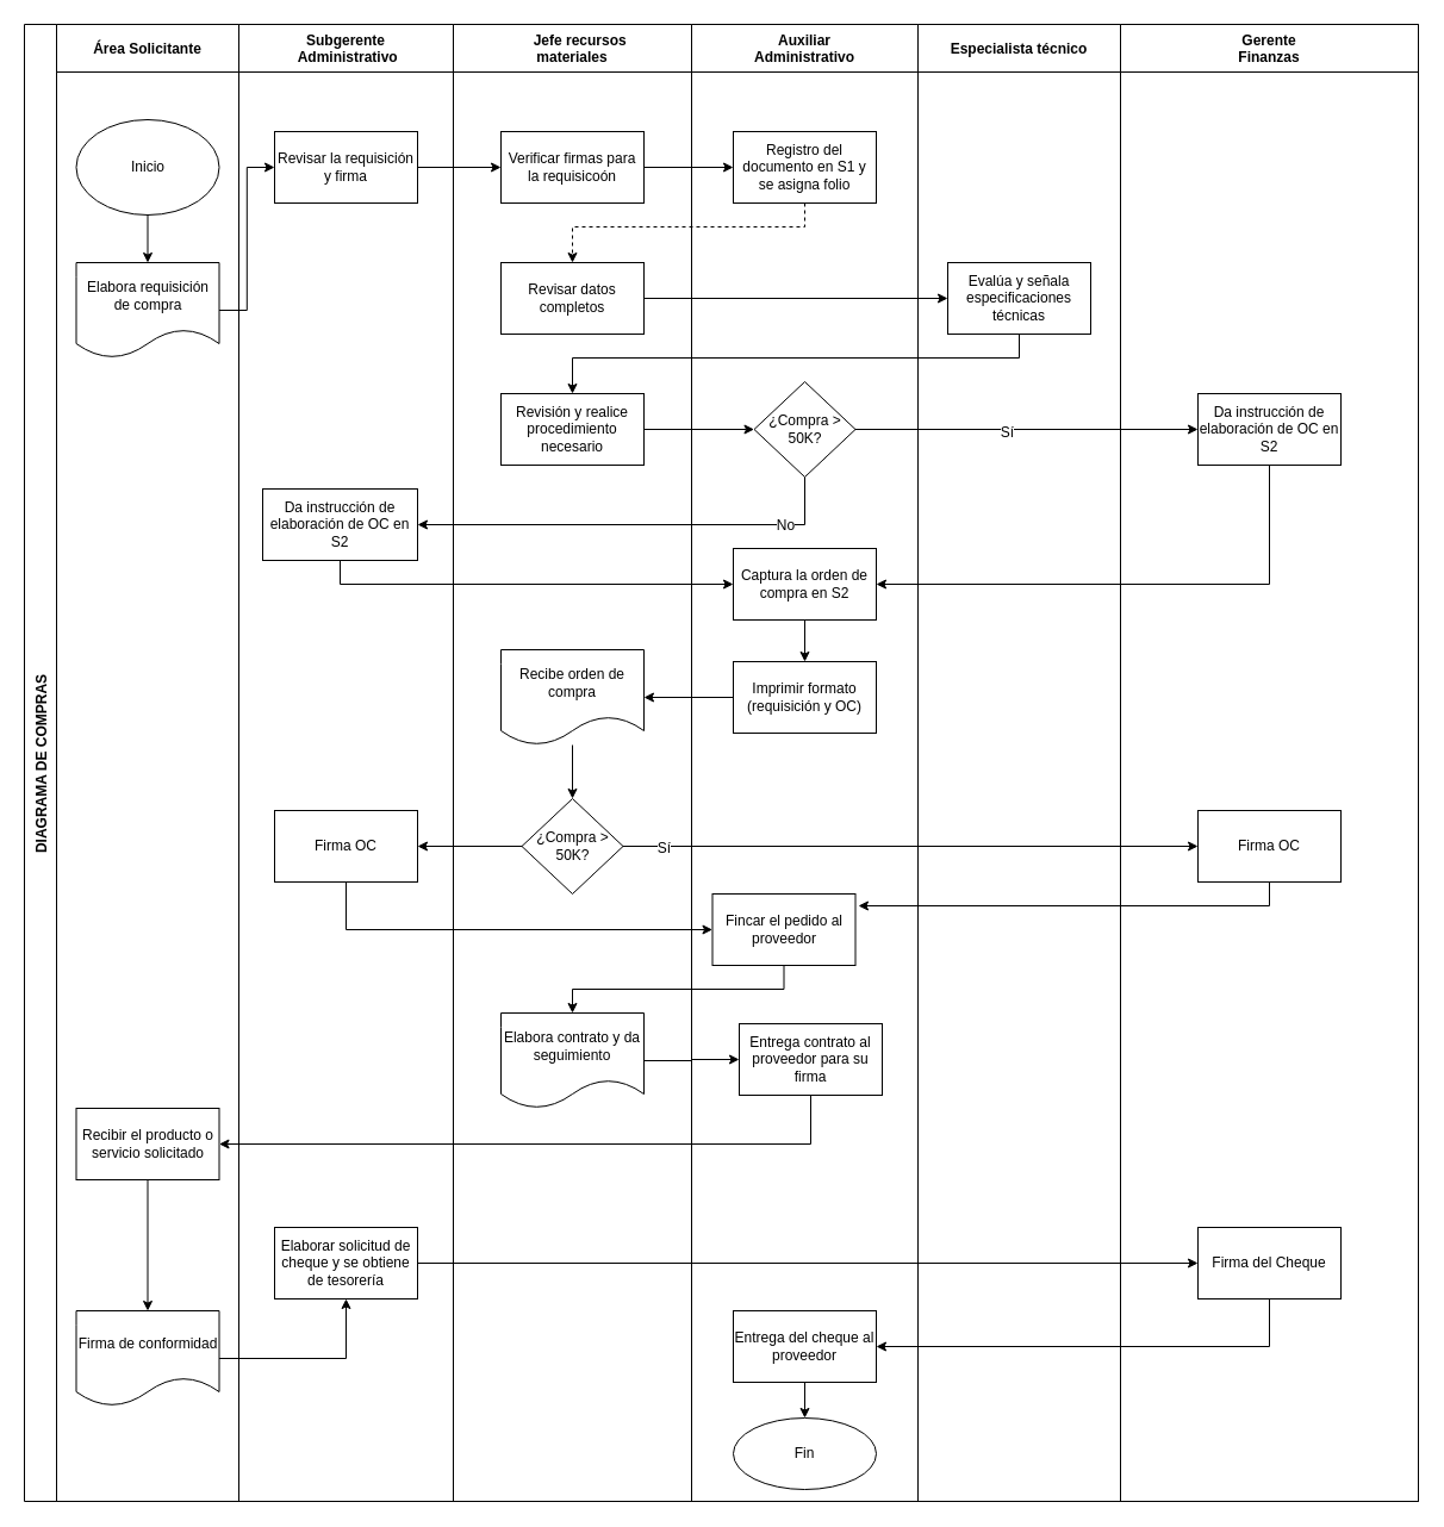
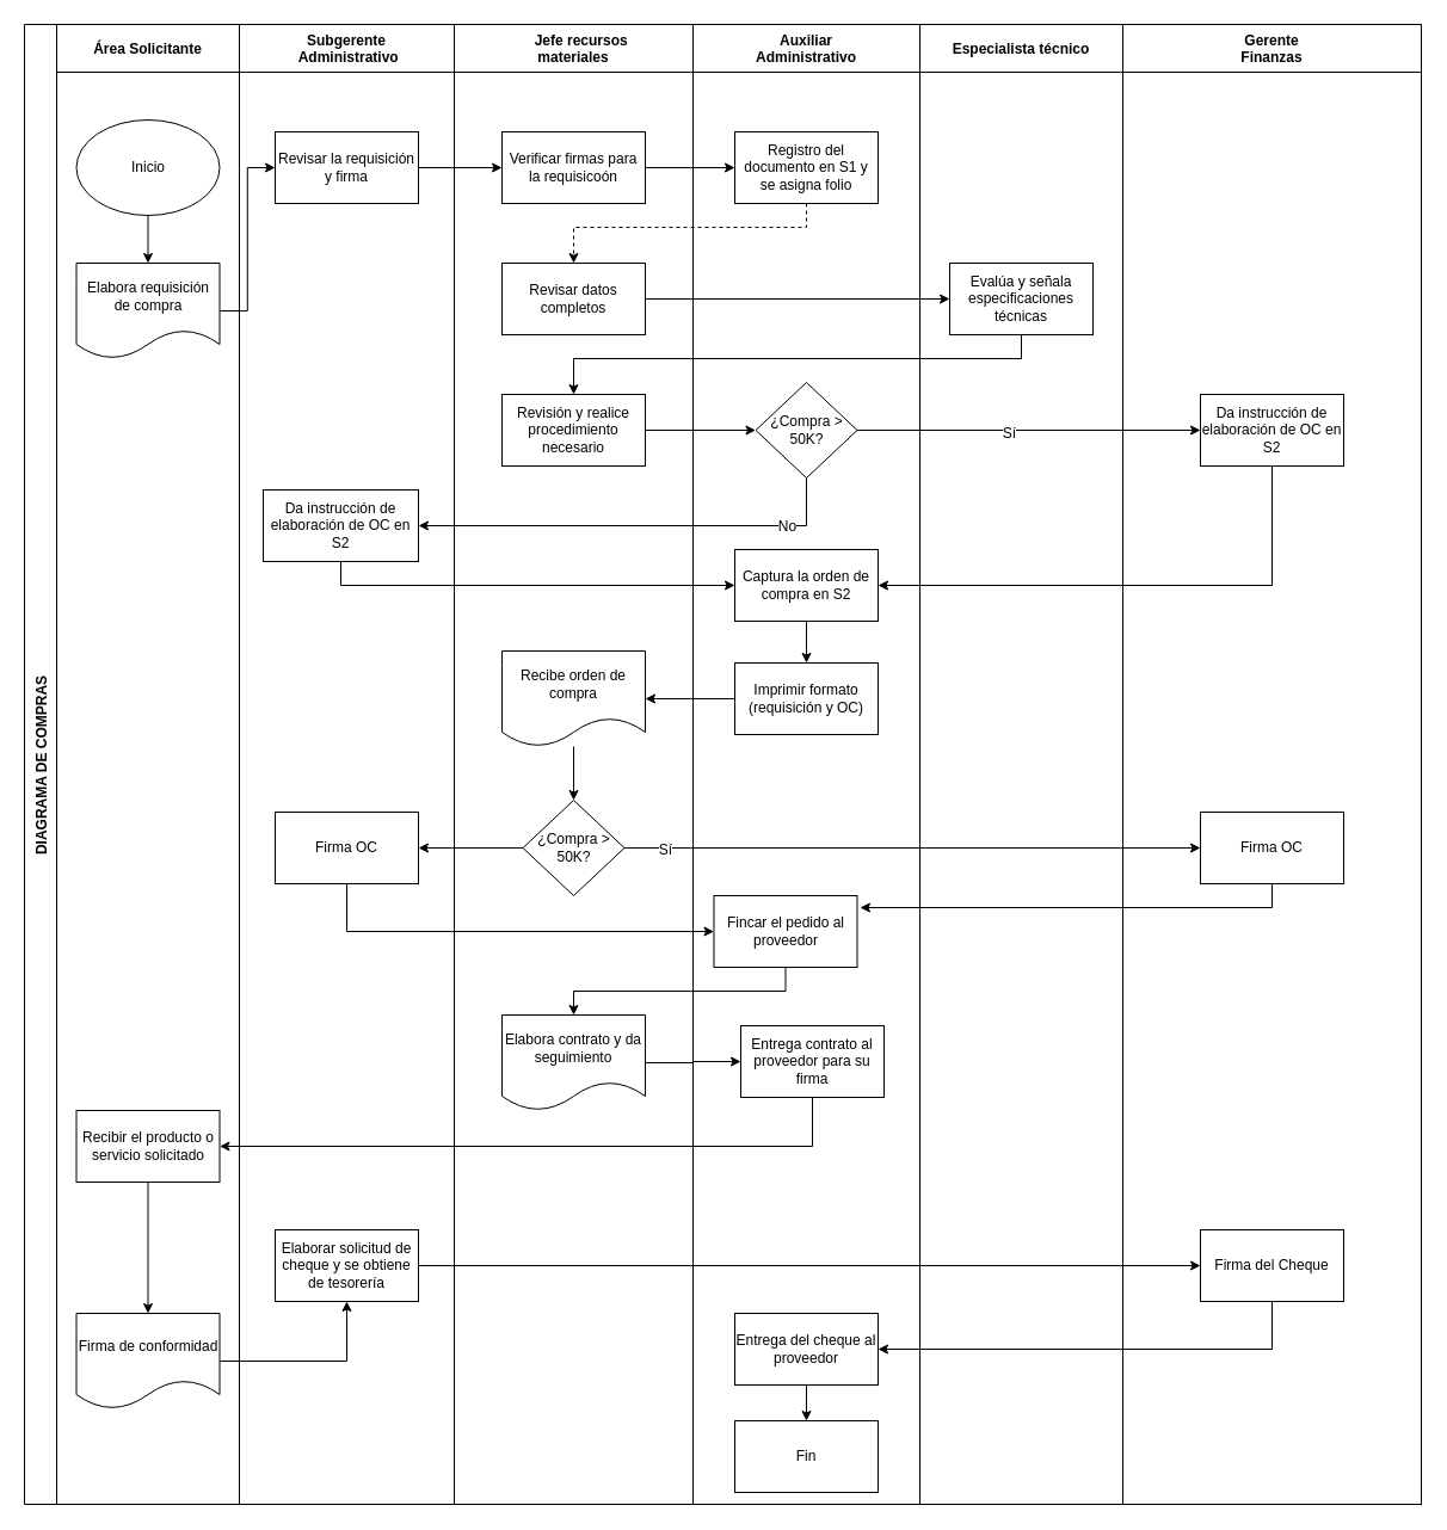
  <mxCell id="0" />
  <mxCell id="1" parent="0" />
  <mxCell id="2" value="DIAGRAMA DE COMPRAS" style="swimlane;childLayout=stackLayout;resizeParent=1;resizeParentMax=0;startSize=27;horizontal=0;horizontalStack=1;" vertex="1" parent="1"><mxGeometry x="20" y="20" width="1170" height="1240" as="geometry" /></mxCell>
  <mxCell id="3" value="Área Solicitante" style="swimlane;startSize=40;" vertex="1" parent="2"><mxGeometry x="27" width="153" height="1240" as="geometry" /></mxCell>
  <mxCell id="4" value="" style="edgeStyle=orthogonalEdgeStyle;rounded=0;orthogonalLoop=1;jettySize=auto;html=1;fontFamily=Helvetica;fontSize=12;fontColor=default;startSize=40;" edge="1" parent="3" source="5" target="6"><mxGeometry relative="1" as="geometry" /></mxCell>
  <mxCell id="5" value="Inicio" style="ellipse;whiteSpace=wrap;html=1;" vertex="1" parent="3"><mxGeometry x="16.5" y="80" width="120" height="80" as="geometry" /></mxCell>
  <mxCell id="6" value="Elabora requisición de compra" style="shape=document;whiteSpace=wrap;html=1;boundedLbl=1;rounded=0;glass=0;fontFamily=Helvetica;fontSize=12;fontColor=default;startSize=40;strokeColor=default;fillColor=default;" vertex="1" parent="3"><mxGeometry x="16.5" y="200" width="120" height="80" as="geometry" /></mxCell>
  <mxCell id="7" style="edgeStyle=orthogonalEdgeStyle;rounded=0;orthogonalLoop=1;jettySize=auto;html=1;exitX=0.5;exitY=1;exitDx=0;exitDy=0;entryX=0.5;entryY=0;entryDx=0;entryDy=0;fontFamily=Helvetica;fontSize=12;fontColor=default;startSize=40;" edge="1" parent="3" source="8" target="9"><mxGeometry relative="1" as="geometry" /></mxCell>
  <mxCell id="8" value="Recibir el producto o servicio solicitado" style="whiteSpace=wrap;html=1;rounded=0;glass=0;startSize=40;" vertex="1" parent="3"><mxGeometry x="16.5" y="910" width="120" height="60" as="geometry" /></mxCell>
  <mxCell id="9" value="Firma de conformidad" style="shape=document;whiteSpace=wrap;html=1;boundedLbl=1;rounded=0;glass=0;fontFamily=Helvetica;fontSize=12;fontColor=default;startSize=40;strokeColor=default;fillColor=default;" vertex="1" parent="3"><mxGeometry x="16.5" y="1080" width="120" height="80" as="geometry" /></mxCell>
  <mxCell id="10" value="Subgerente&#10; Administrativo" style="swimlane;startSize=40;rounded=0;glass=0;" vertex="1" parent="2"><mxGeometry x="180" width="180" height="1240" as="geometry"><mxRectangle x="147" width="30" height="480" as="alternateBounds" /></mxGeometry></mxCell>
  <mxCell id="11" value="Revisar la requisición y firma" style="rounded=0;whiteSpace=wrap;html=1;glass=0;fontFamily=Helvetica;fontSize=12;fontColor=default;startSize=40;strokeColor=default;fillColor=default;" vertex="1" parent="10"><mxGeometry x="30" y="90" width="120" height="60" as="geometry" /></mxCell>
  <mxCell id="12" value="&lt;span&gt;Da instrucción de elaboración de OC en S2&lt;/span&gt;" style="whiteSpace=wrap;html=1;rounded=0;glass=0;startSize=40;" vertex="1" parent="10"><mxGeometry x="20" y="390" width="130" height="60" as="geometry" /></mxCell>
  <mxCell id="13" value="&lt;span&gt;Firma OC&lt;/span&gt;" style="whiteSpace=wrap;html=1;rounded=0;glass=0;startSize=40;" vertex="1" parent="10"><mxGeometry x="30" y="660" width="120" height="60" as="geometry" /></mxCell>
  <mxCell id="14" value="Elaborar solicitud de cheque y se obtiene de tesorería" style="whiteSpace=wrap;html=1;rounded=0;glass=0;startSize=40;" vertex="1" parent="10"><mxGeometry x="30" y="1010" width="120" height="60" as="geometry" /></mxCell>
  <mxCell id="15" value="    Jefe recursos &#10;materiales" style="swimlane;startSize=40;" vertex="1" parent="2"><mxGeometry x="360" width="200" height="1240" as="geometry" /></mxCell>
  <mxCell id="16" value="Verificar firmas para la requisicoón" style="rounded=0;whiteSpace=wrap;html=1;glass=0;fontFamily=Helvetica;fontSize=12;fontColor=default;startSize=40;strokeColor=default;fillColor=default;" vertex="1" parent="15"><mxGeometry x="40" y="90" width="120" height="60" as="geometry" /></mxCell>
  <mxCell id="17" value="    Jefe recursos &#10;materiales" style="swimlane;startSize=40;" vertex="1" parent="15"><mxGeometry width="200" height="1240" as="geometry" /></mxCell>
  <mxCell id="18" value="Revisar datos completos" style="rounded=0;whiteSpace=wrap;html=1;glass=0;fontFamily=Helvetica;fontSize=12;fontColor=default;startSize=40;strokeColor=default;fillColor=default;" vertex="1" parent="17"><mxGeometry x="40" y="200" width="120" height="60" as="geometry" /></mxCell>
  <mxCell id="19" value="Revisión y realice procedimiento necesario" style="whiteSpace=wrap;html=1;rounded=0;glass=0;startSize=40;" vertex="1" parent="17"><mxGeometry x="40" y="310" width="120" height="60" as="geometry" /></mxCell>
  <mxCell id="20" value="" style="edgeStyle=orthogonalEdgeStyle;rounded=0;orthogonalLoop=1;jettySize=auto;html=1;fontFamily=Helvetica;fontSize=12;fontColor=default;startSize=40;" edge="1" parent="17" source="21" target="22"><mxGeometry relative="1" as="geometry" /></mxCell>
  <mxCell id="21" value="Recibe orden de compra" style="shape=document;whiteSpace=wrap;html=1;boundedLbl=1;rounded=0;glass=0;fontFamily=Helvetica;fontSize=12;fontColor=default;startSize=40;strokeColor=default;fillColor=default;" vertex="1" parent="17"><mxGeometry x="40" y="525" width="120" height="80" as="geometry" /></mxCell>
  <mxCell id="22" value="¿Compra &amp;gt; 50K?" style="rhombus;whiteSpace=wrap;html=1;rounded=0;glass=0;fontFamily=Helvetica;fontSize=12;fontColor=default;startSize=40;strokeColor=default;fillColor=default;" vertex="1" parent="17"><mxGeometry x="57.5" y="650" width="85" height="80" as="geometry" /></mxCell>
  <mxCell id="23" value="Elabora contrato y da seguimiento" style="shape=document;whiteSpace=wrap;html=1;boundedLbl=1;rounded=0;glass=0;fontFamily=Helvetica;fontSize=12;fontColor=default;startSize=40;strokeColor=default;fillColor=default;" vertex="1" parent="17"><mxGeometry x="40" y="830" width="120" height="80" as="geometry" /></mxCell>
  <mxCell id="24" value="Auxiliar &#10;Administrativo" style="swimlane;startSize=40;" vertex="1" parent="2"><mxGeometry x="560" width="190" height="1240" as="geometry" /></mxCell>
  <mxCell id="25" value="Registro del documento en S1 y se asigna folio" style="rounded=0;whiteSpace=wrap;html=1;glass=0;fontFamily=Helvetica;fontSize=12;fontColor=default;startSize=40;strokeColor=default;fillColor=default;" vertex="1" parent="24"><mxGeometry x="35" y="90" width="120" height="60" as="geometry" /></mxCell>
  <mxCell id="26" value="¿Compra &amp;gt; 50K?" style="rhombus;whiteSpace=wrap;html=1;rounded=0;glass=0;fontFamily=Helvetica;fontSize=12;fontColor=default;startSize=40;strokeColor=default;fillColor=default;" vertex="1" parent="24"><mxGeometry x="52.5" y="300" width="85" height="80" as="geometry" /></mxCell>
  <mxCell id="27" value="Captura la orden de compra en S2" style="whiteSpace=wrap;html=1;rounded=0;glass=0;startSize=40;" vertex="1" parent="24"><mxGeometry x="35" y="440" width="120" height="60" as="geometry" /></mxCell>
  <mxCell id="28" value="Imprimir formato (requisición y OC)" style="whiteSpace=wrap;html=1;rounded=0;glass=0;startSize=40;" vertex="1" parent="24"><mxGeometry x="35" y="535" width="120" height="60" as="geometry" /></mxCell>
  <mxCell id="29" value="" style="edgeStyle=orthogonalEdgeStyle;rounded=0;orthogonalLoop=1;jettySize=auto;html=1;fontFamily=Helvetica;fontSize=12;fontColor=default;startSize=40;" edge="1" parent="24" source="27" target="28"><mxGeometry relative="1" as="geometry" /></mxCell>
  <mxCell id="30" value="Fincar el pedido al proveedor" style="whiteSpace=wrap;html=1;rounded=0;glass=0;startSize=40;" vertex="1" parent="24"><mxGeometry x="17.5" y="730" width="120" height="60" as="geometry" /></mxCell>
  <mxCell id="31" value="Entrega contrato al proveedor para su firma" style="whiteSpace=wrap;html=1;rounded=0;glass=0;startSize=40;" vertex="1" parent="24"><mxGeometry x="40" y="839" width="120" height="60" as="geometry" /></mxCell>
  <mxCell id="32" value="Entrega del cheque al proveedor" style="whiteSpace=wrap;html=1;rounded=0;glass=0;startSize=40;" vertex="1" parent="24"><mxGeometry x="35" y="1080" width="120" height="60" as="geometry" /></mxCell>
- <mxCell id="33" value="Fin" style="ellipse;whiteSpace=wrap;html=1;rounded=0;glass=0;startSize=40;" vertex="1" parent="24"><mxGeometry x="35" y="1170" width="120" height="60" as="geometry" /></mxCell>
+ <mxCell id="33" value="Fin" style="whiteSpace=wrap;html=1;glass=0;startSize=40;rounded=0;" vertex="1" parent="24"><mxGeometry x="35" y="1170" width="120" height="60" as="geometry" /></mxCell>
  <mxCell id="34" value="" style="edgeStyle=orthogonalEdgeStyle;rounded=0;orthogonalLoop=1;jettySize=auto;html=1;fontFamily=Helvetica;fontSize=12;fontColor=default;startSize=40;" edge="1" parent="24" source="32" target="33"><mxGeometry relative="1" as="geometry" /></mxCell>
  <mxCell id="35" value="Especialista técnico" style="swimlane;startSize=40;" vertex="1" parent="2"><mxGeometry x="750" width="170" height="1240" as="geometry" /></mxCell>
  <mxCell id="36" value="Evalúa y señala especificaciones técnicas" style="whiteSpace=wrap;html=1;rounded=0;glass=0;startSize=40;" vertex="1" parent="35"><mxGeometry x="25" y="200" width="120" height="60" as="geometry" /></mxCell>
  <mxCell id="37" value="Gerente &#10;Finanzas" style="swimlane;startSize=40;" vertex="1" parent="2"><mxGeometry x="920" width="250" height="1240" as="geometry" /></mxCell>
  <mxCell id="38" value="Da instrucción de elaboración de OC en S2" style="whiteSpace=wrap;html=1;rounded=0;glass=0;startSize=40;" vertex="1" parent="37"><mxGeometry x="65" y="310" width="120" height="60" as="geometry" /></mxCell>
  <mxCell id="39" value="Firma OC" style="whiteSpace=wrap;html=1;rounded=0;glass=0;startSize=40;" vertex="1" parent="37"><mxGeometry x="65" y="660" width="120" height="60" as="geometry" /></mxCell>
  <mxCell id="40" value="Firma del Cheque" style="whiteSpace=wrap;html=1;rounded=0;glass=0;startSize=40;" vertex="1" parent="37"><mxGeometry x="65" y="1010" width="120" height="60" as="geometry" /></mxCell>
  <mxCell id="41" style="edgeStyle=orthogonalEdgeStyle;rounded=0;orthogonalLoop=1;jettySize=auto;html=1;entryX=0;entryY=0.5;entryDx=0;entryDy=0;fontFamily=Helvetica;fontSize=12;fontColor=default;startSize=40;" edge="1" parent="2" source="6" target="11"><mxGeometry relative="1" as="geometry" /></mxCell>
  <mxCell id="42" style="edgeStyle=orthogonalEdgeStyle;rounded=0;orthogonalLoop=1;jettySize=auto;html=1;exitX=1;exitY=0.5;exitDx=0;exitDy=0;fontFamily=Helvetica;fontSize=12;fontColor=default;startSize=40;" edge="1" parent="2" source="11" target="16"><mxGeometry relative="1" as="geometry" /></mxCell>
  <mxCell id="43" style="edgeStyle=orthogonalEdgeStyle;rounded=0;orthogonalLoop=1;jettySize=auto;html=1;exitX=1;exitY=0.5;exitDx=0;exitDy=0;entryX=0;entryY=0.5;entryDx=0;entryDy=0;fontFamily=Helvetica;fontSize=12;fontColor=default;startSize=40;" edge="1" parent="2" source="16" target="25"><mxGeometry relative="1" as="geometry" /></mxCell>
  <mxCell id="44" value="" style="edgeStyle=orthogonalEdgeStyle;rounded=0;orthogonalLoop=1;jettySize=auto;html=1;fontFamily=Helvetica;fontSize=12;fontColor=default;startSize=40;" edge="1" parent="2" source="26" target="38"><mxGeometry relative="1" as="geometry" /></mxCell>
  <mxCell id="45" value="Sí" style="edgeLabel;html=1;align=center;verticalAlign=middle;resizable=0;points=[];fontSize=12;fontFamily=Helvetica;fontColor=default;" vertex="1" connectable="0" parent="44"><mxGeometry x="-0.117" y="-2" relative="1" as="geometry"><mxPoint as="offset" /></mxGeometry></mxCell>
  <mxCell id="46" value="" style="edgeStyle=orthogonalEdgeStyle;rounded=0;orthogonalLoop=1;jettySize=auto;html=1;fontFamily=Helvetica;fontSize=12;fontColor=default;startSize=40;" edge="1" parent="2" source="26" target="12"><mxGeometry relative="1" as="geometry"><Array as="points"><mxPoint x="655" y="420" /></Array></mxGeometry></mxCell>
  <mxCell id="47" value="No" style="edgeLabel;html=1;align=center;verticalAlign=middle;resizable=0;points=[];fontSize=12;fontFamily=Helvetica;fontColor=default;" vertex="1" connectable="0" parent="46"><mxGeometry x="-0.69" relative="1" as="geometry"><mxPoint as="offset" /></mxGeometry></mxCell>
  <mxCell id="48" value="" style="edgeStyle=orthogonalEdgeStyle;rounded=0;orthogonalLoop=1;jettySize=auto;html=1;fontFamily=Helvetica;fontSize=12;fontColor=default;startSize=40;" edge="1" parent="2" source="12" target="27"><mxGeometry relative="1" as="geometry"><Array as="points"><mxPoint x="265" y="470" /></Array></mxGeometry></mxCell>
  <mxCell id="49" style="edgeStyle=orthogonalEdgeStyle;rounded=0;orthogonalLoop=1;jettySize=auto;html=1;entryX=1;entryY=0.5;entryDx=0;entryDy=0;fontFamily=Helvetica;fontSize=12;fontColor=default;startSize=40;" edge="1" parent="2" source="38" target="27"><mxGeometry relative="1" as="geometry"><Array as="points"><mxPoint x="1045" y="470" /></Array></mxGeometry></mxCell>
  <mxCell id="50" value="" style="edgeStyle=orthogonalEdgeStyle;rounded=0;orthogonalLoop=1;jettySize=auto;html=1;fontFamily=Helvetica;fontSize=12;fontColor=default;startSize=40;" edge="1" parent="2" source="13" target="30"><mxGeometry relative="1" as="geometry"><Array as="points"><mxPoint x="270" y="760" /></Array></mxGeometry></mxCell>
  <mxCell id="51" value="" style="edgeStyle=orthogonalEdgeStyle;rounded=0;orthogonalLoop=1;jettySize=auto;html=1;fontFamily=Helvetica;fontSize=12;fontColor=default;startSize=40;" edge="1" parent="2" source="31" target="8"><mxGeometry relative="1" as="geometry"><Array as="points"><mxPoint x="660" y="940" /></Array></mxGeometry></mxCell>
  <mxCell id="52" value="" style="edgeStyle=orthogonalEdgeStyle;rounded=0;orthogonalLoop=1;jettySize=auto;html=1;fontFamily=Helvetica;fontSize=12;fontColor=default;startSize=40;" edge="1" parent="2" source="9" target="14"><mxGeometry relative="1" as="geometry" /></mxCell>
  <mxCell id="53" value="" style="edgeStyle=orthogonalEdgeStyle;rounded=0;orthogonalLoop=1;jettySize=auto;html=1;fontFamily=Helvetica;fontSize=12;fontColor=default;startSize=40;" edge="1" parent="2" source="14" target="40"><mxGeometry relative="1" as="geometry" /></mxCell>
  <mxCell id="54" style="edgeStyle=orthogonalEdgeStyle;rounded=0;orthogonalLoop=1;jettySize=auto;html=1;entryX=0.5;entryY=0;entryDx=0;entryDy=0;fontFamily=Helvetica;fontSize=12;fontColor=default;startSize=40;dashed=1;" edge="1" parent="2" source="25" target="18"><mxGeometry relative="1" as="geometry"><Array as="points"><mxPoint x="655" y="170" /><mxPoint x="460" y="170" /></Array></mxGeometry></mxCell>
  <mxCell id="55" value="" style="edgeStyle=orthogonalEdgeStyle;rounded=0;orthogonalLoop=1;jettySize=auto;html=1;fontFamily=Helvetica;fontSize=12;fontColor=default;startSize=40;" edge="1" parent="2" source="18" target="36"><mxGeometry relative="1" as="geometry" /></mxCell>
  <mxCell id="56" style="edgeStyle=orthogonalEdgeStyle;rounded=0;orthogonalLoop=1;jettySize=auto;html=1;entryX=0;entryY=0.5;entryDx=0;entryDy=0;fontFamily=Helvetica;fontSize=12;fontColor=default;startSize=40;" edge="1" parent="2" source="19" target="26"><mxGeometry relative="1" as="geometry" /></mxCell>
  <mxCell id="57" value="" style="edgeStyle=orthogonalEdgeStyle;rounded=0;orthogonalLoop=1;jettySize=auto;html=1;fontFamily=Helvetica;fontSize=12;fontColor=default;startSize=40;exitX=0.5;exitY=1;exitDx=0;exitDy=0;" edge="1" parent="2" source="36" target="19"><mxGeometry relative="1" as="geometry"><Array as="points"><mxPoint x="835" y="280" /><mxPoint x="460" y="280" /></Array></mxGeometry></mxCell>
  <mxCell id="58" style="edgeStyle=orthogonalEdgeStyle;rounded=0;orthogonalLoop=1;jettySize=auto;html=1;exitX=0;exitY=0.5;exitDx=0;exitDy=0;fontFamily=Helvetica;fontSize=12;fontColor=default;startSize=40;" edge="1" parent="2" source="28" target="21"><mxGeometry relative="1" as="geometry" /></mxCell>
  <mxCell id="59" value="" style="edgeStyle=orthogonalEdgeStyle;rounded=0;orthogonalLoop=1;jettySize=auto;html=1;fontFamily=Helvetica;fontSize=12;fontColor=default;startSize=40;" edge="1" parent="2" source="22" target="13"><mxGeometry relative="1" as="geometry" /></mxCell>
  <mxCell id="60" value="" style="edgeStyle=orthogonalEdgeStyle;rounded=0;orthogonalLoop=1;jettySize=auto;html=1;fontFamily=Helvetica;fontSize=12;fontColor=default;startSize=40;" edge="1" parent="2" source="22" target="39"><mxGeometry relative="1" as="geometry" /></mxCell>
  <mxCell id="61" value="Sí" style="edgeLabel;html=1;align=center;verticalAlign=middle;resizable=0;points=[];fontSize=12;fontFamily=Helvetica;fontColor=default;" vertex="1" connectable="0" parent="60"><mxGeometry x="-0.86" y="-1" relative="1" as="geometry"><mxPoint as="offset" /></mxGeometry></mxCell>
  <mxCell id="62" style="edgeStyle=orthogonalEdgeStyle;rounded=0;orthogonalLoop=1;jettySize=auto;html=1;exitX=0.5;exitY=1;exitDx=0;exitDy=0;entryX=0.5;entryY=0;entryDx=0;entryDy=0;fontFamily=Helvetica;fontSize=12;fontColor=default;startSize=40;" edge="1" parent="2" source="30" target="23"><mxGeometry relative="1" as="geometry" /></mxCell>
  <mxCell id="63" value="" style="edgeStyle=orthogonalEdgeStyle;rounded=0;orthogonalLoop=1;jettySize=auto;html=1;fontFamily=Helvetica;fontSize=12;fontColor=default;startSize=40;" edge="1" parent="2" source="23" target="31"><mxGeometry relative="1" as="geometry" /></mxCell>
  <mxCell id="64" value="" style="edgeStyle=orthogonalEdgeStyle;rounded=0;orthogonalLoop=1;jettySize=auto;html=1;fontFamily=Helvetica;fontSize=12;fontColor=default;startSize=40;" edge="1" parent="2" source="40" target="32"><mxGeometry relative="1" as="geometry"><Array as="points"><mxPoint x="1045" y="1110" /></Array></mxGeometry></mxCell>
  <mxCell id="65" style="edgeStyle=orthogonalEdgeStyle;rounded=0;orthogonalLoop=1;jettySize=auto;html=1;fontFamily=Helvetica;fontSize=12;fontColor=default;startSize=40;" edge="1" parent="1" source="39"><mxGeometry relative="1" as="geometry"><mxPoint x="720" y="760" as="targetPoint" /><Array as="points"><mxPoint x="1065" y="760" /></Array></mxGeometry></mxCell>
